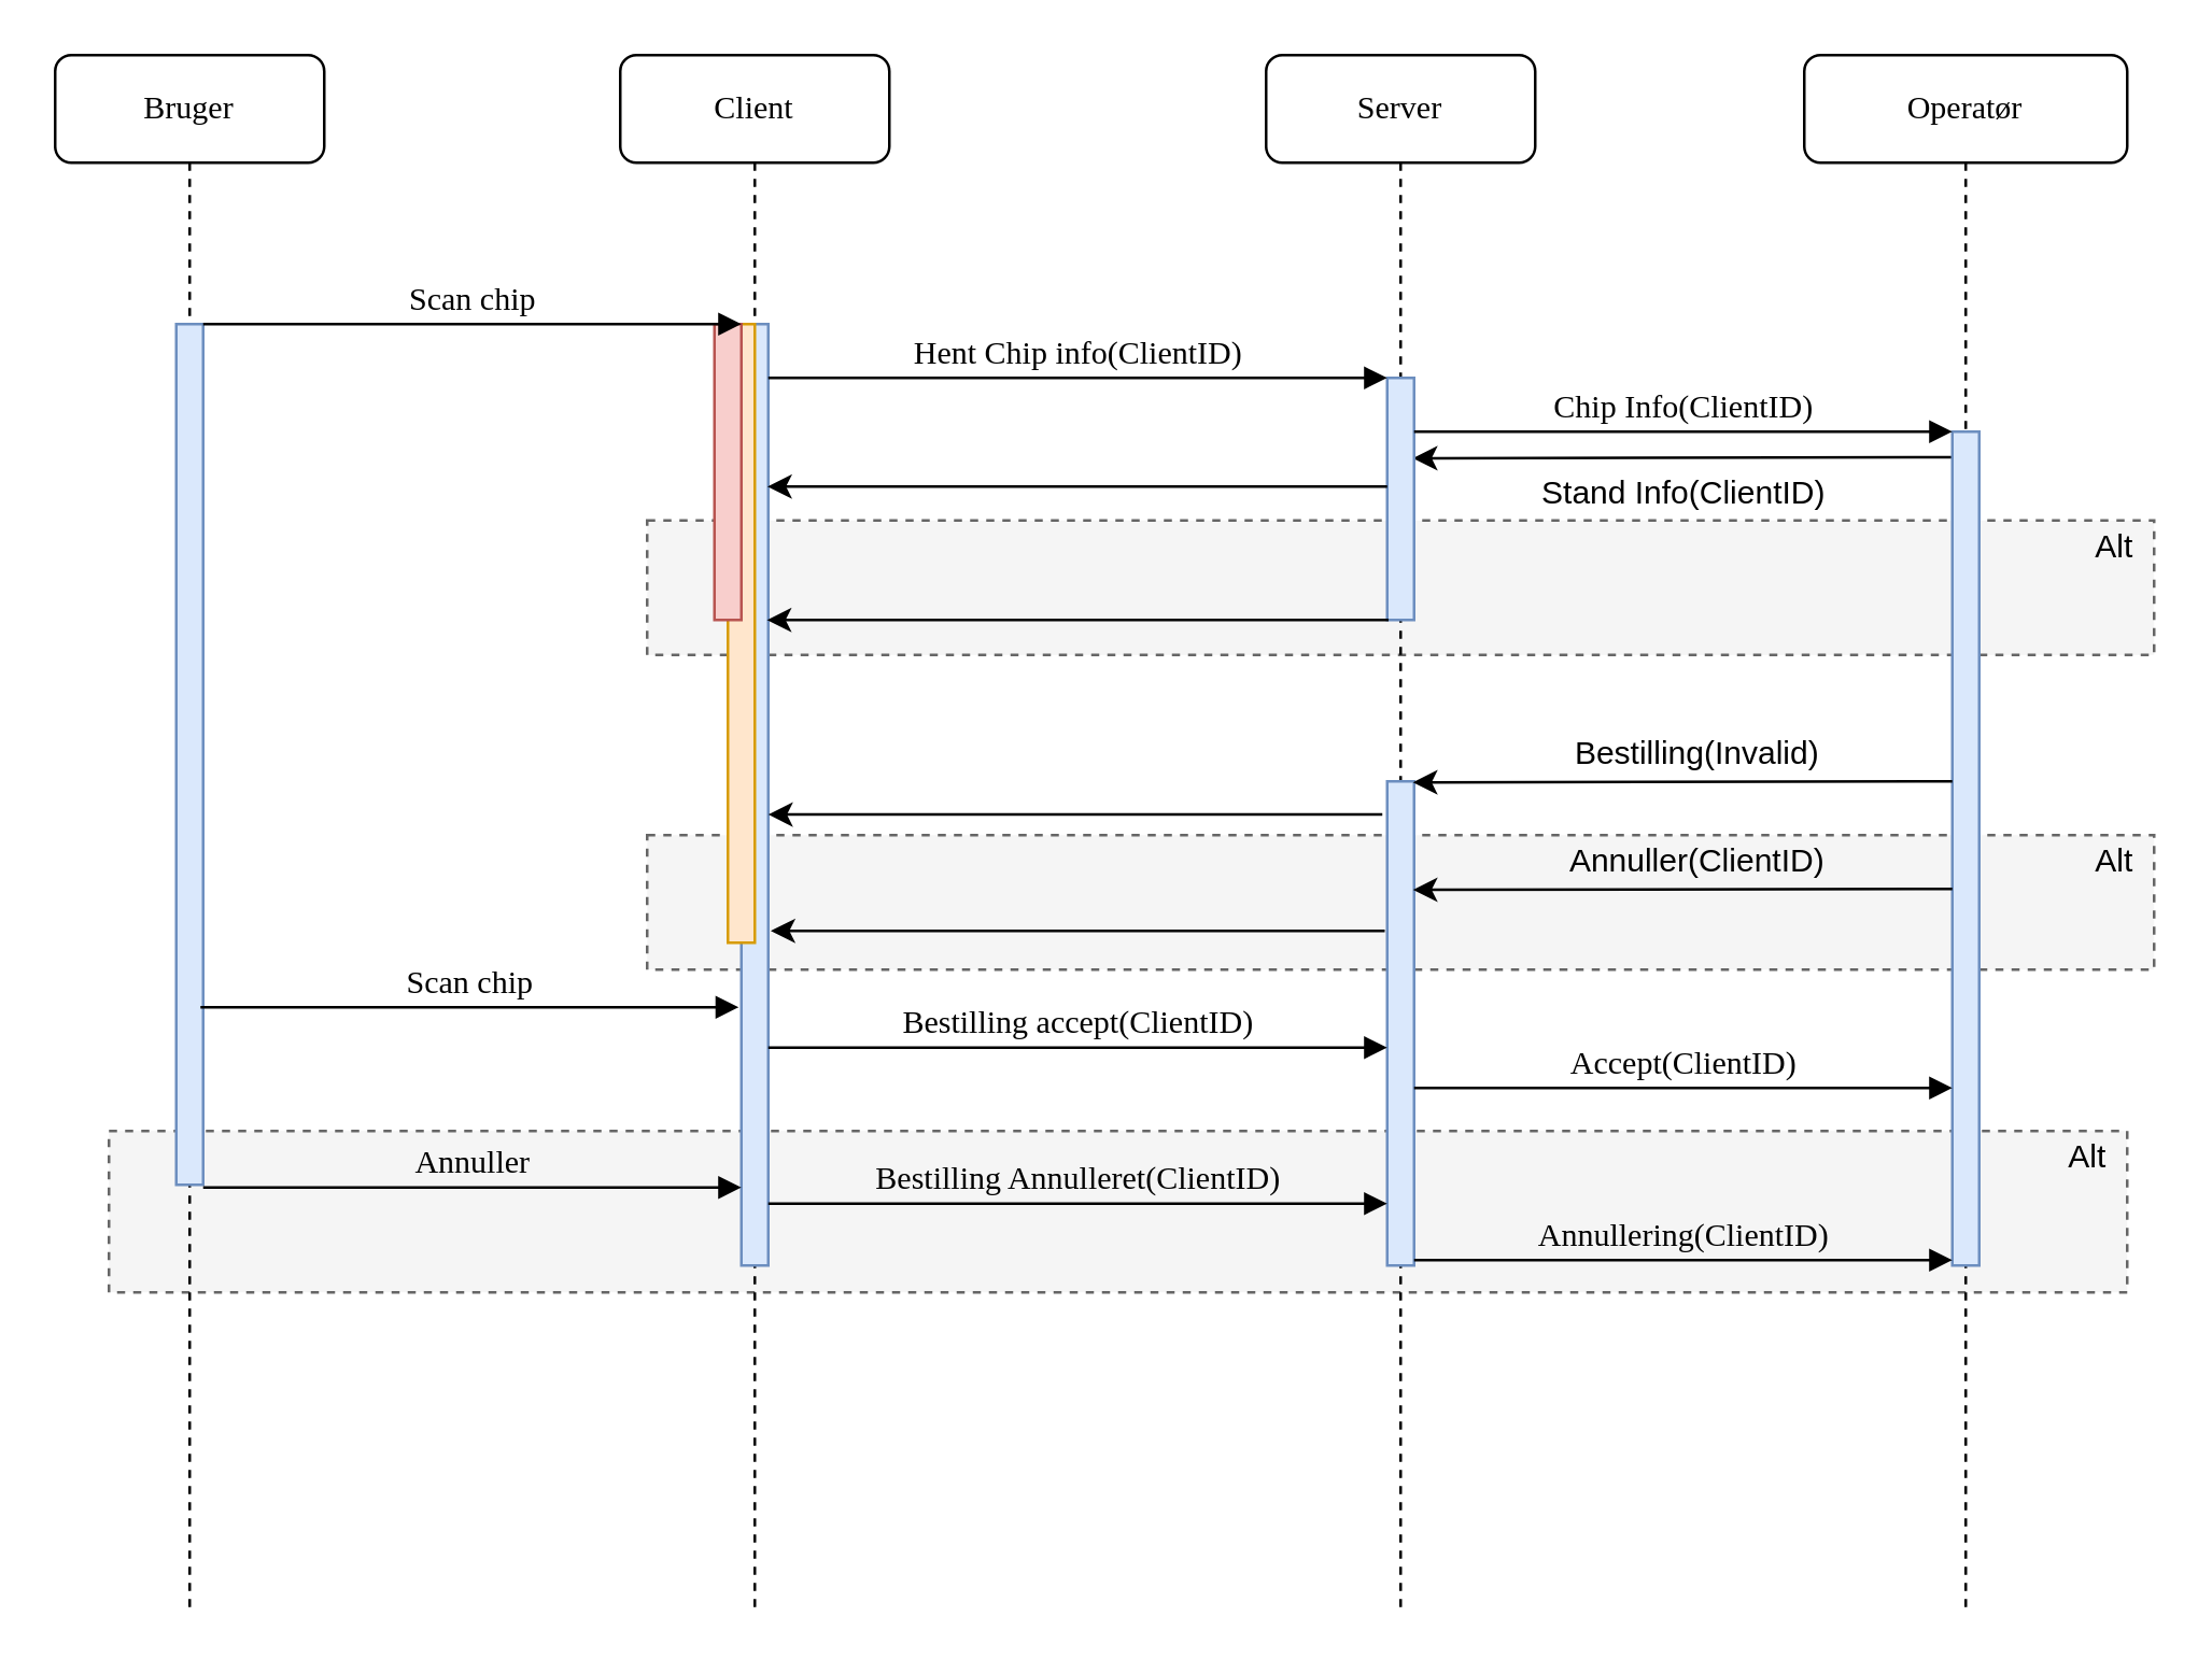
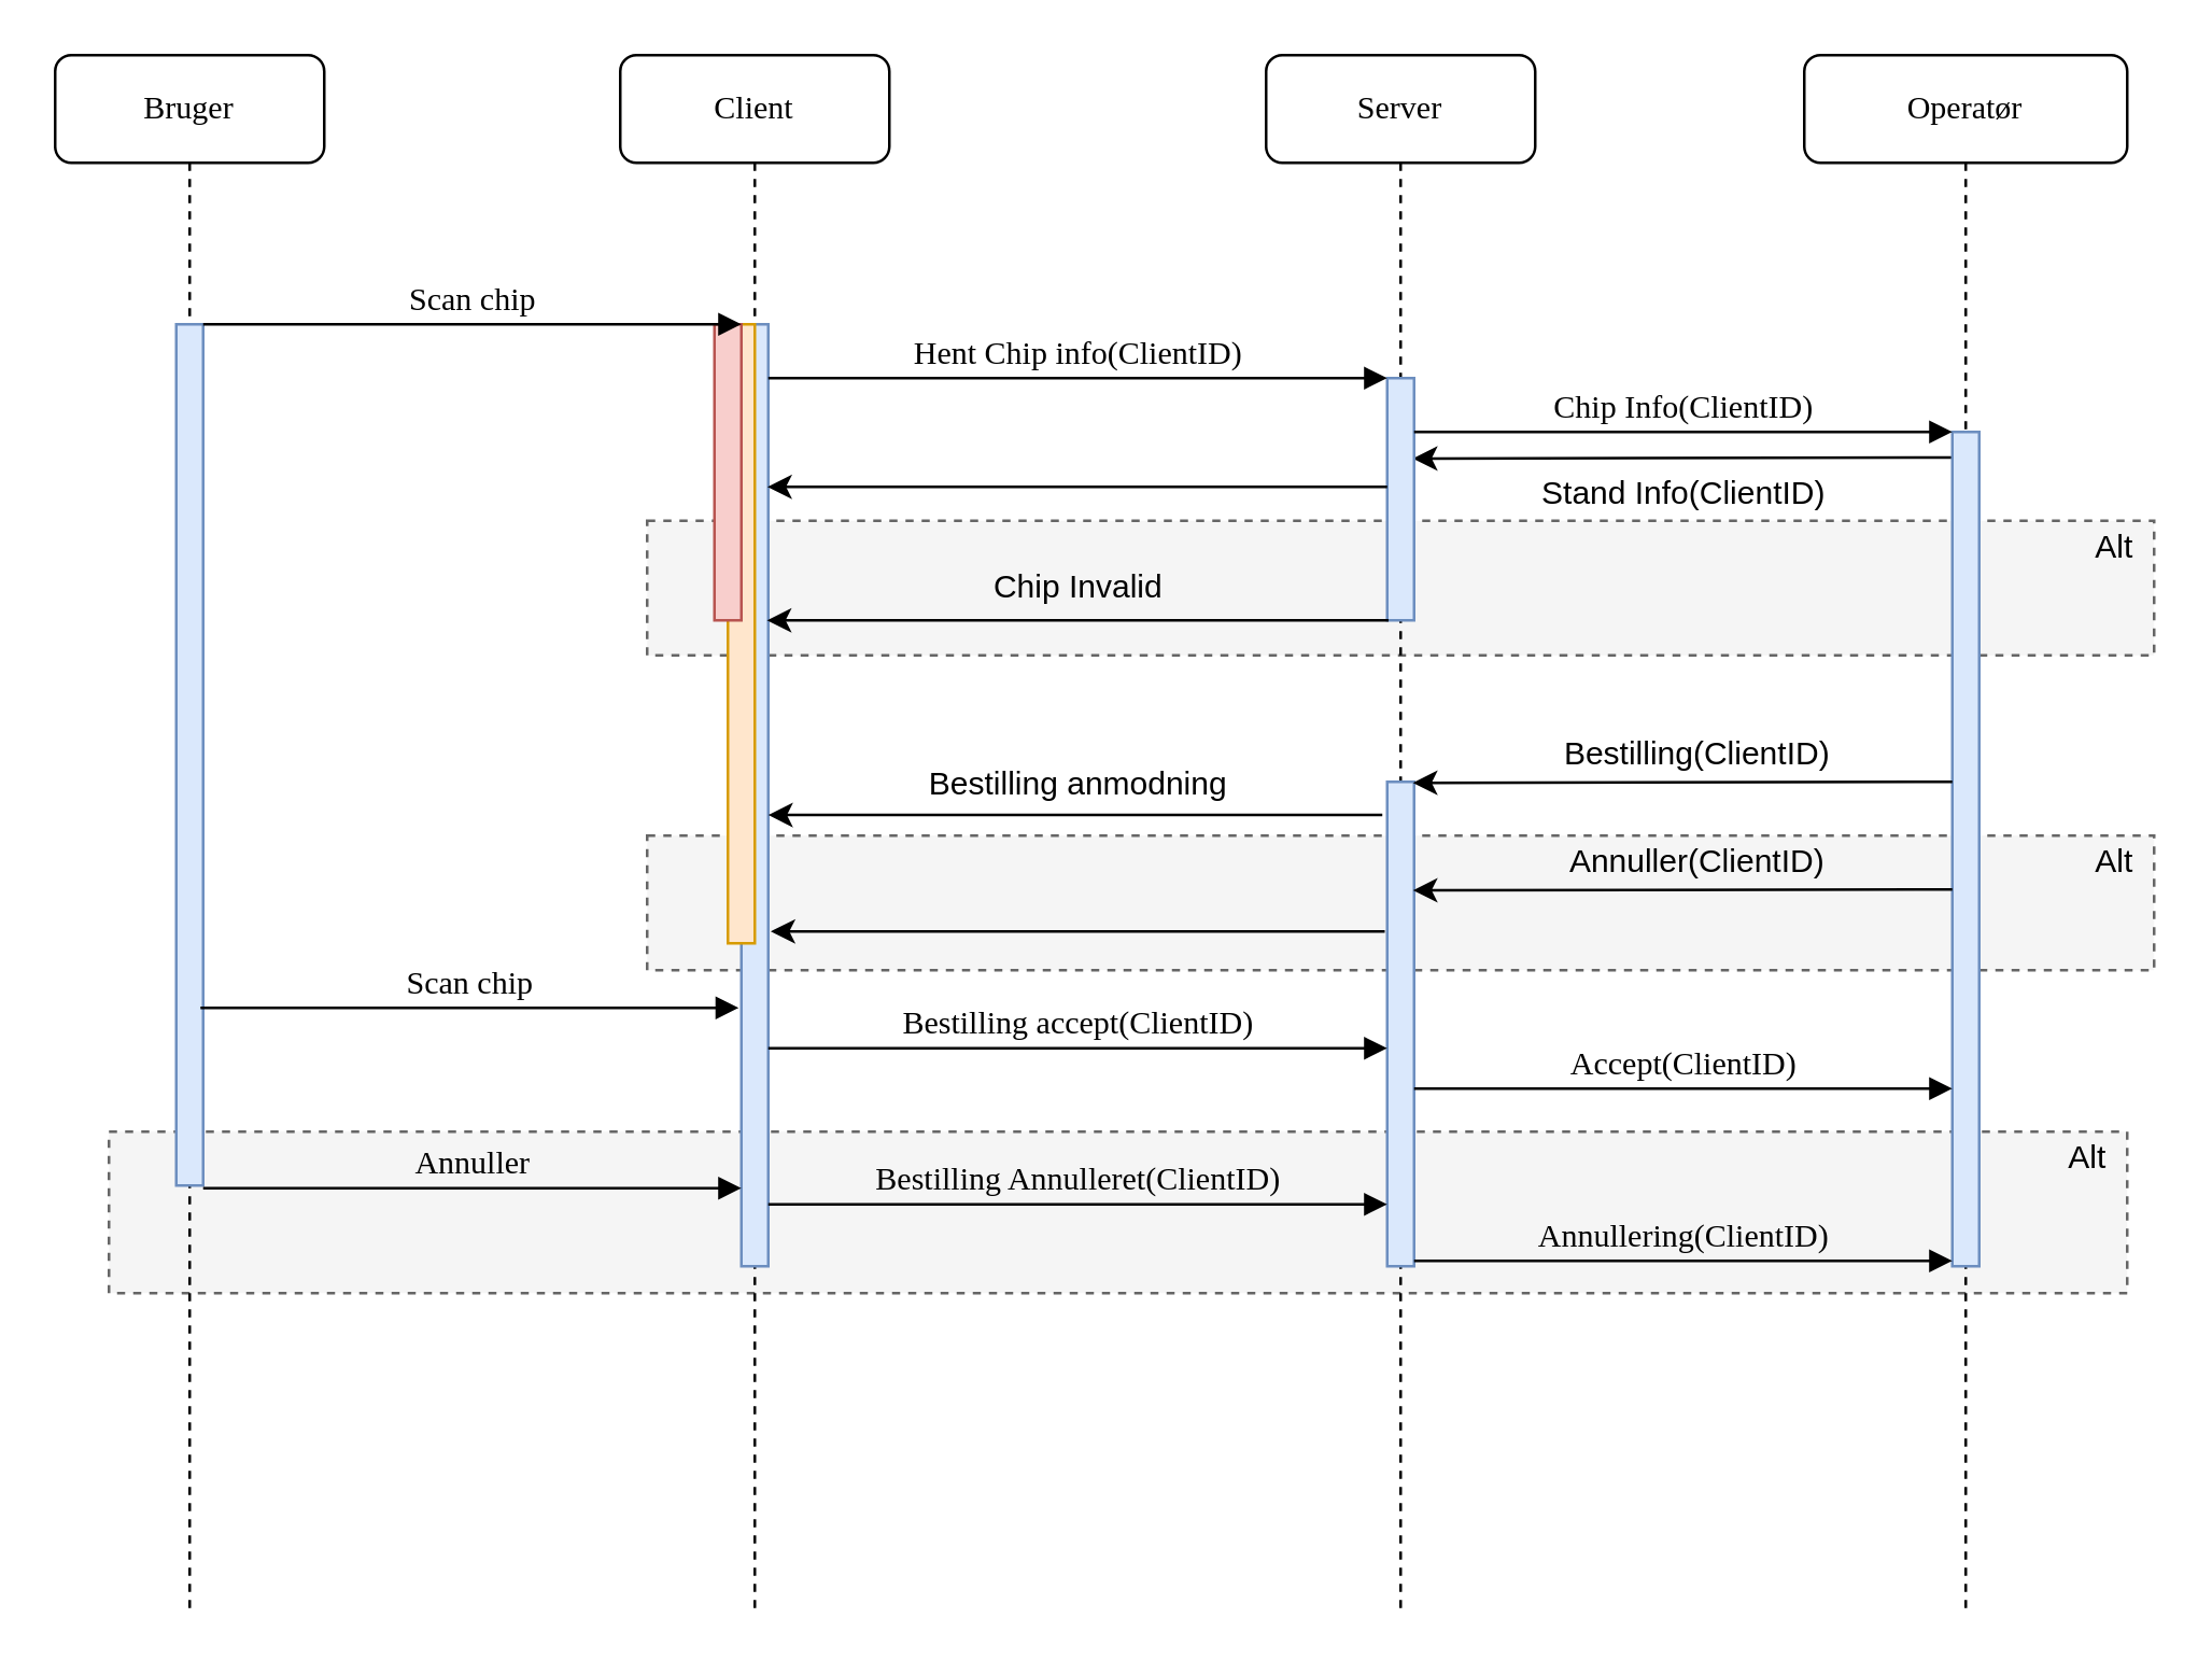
  <mxCell id="0" />
  <mxCell id="1" parent="0" />
  <mxCell id="2" value="" style="rounded=0;whiteSpace=wrap;html=1;dashed=1;fillColor=#f5f5f5;strokeColor=#666666;fontColor=#333333;" parent="1" vertex="1"><mxGeometry x="40" y="420" width="750" height="60" as="geometry" /></mxCell>
  <mxCell id="3" value="" style="rounded=0;whiteSpace=wrap;html=1;dashed=1;fillColor=#f5f5f5;strokeColor=#666666;fontColor=#333333;" parent="1" vertex="1"><mxGeometry x="240" y="310" width="560" height="50" as="geometry" /></mxCell>
  <mxCell id="4" value="Operatør" style="shape=umlLifeline;perimeter=lifelinePerimeter;whiteSpace=wrap;html=1;container=1;collapsible=0;recursiveResize=0;outlineConnect=0;rounded=1;shadow=0;comic=0;labelBackgroundColor=none;strokeWidth=1;fontFamily=Verdana;fontSize=12;align=center;" parent="1" vertex="1"><mxGeometry x="670" y="20" width="120" height="580" as="geometry" /></mxCell>
  <mxCell id="5" value="Alt" style="text;html=1;align=center;verticalAlign=middle;resizable=0;points=[];autosize=1;strokeColor=none;fillColor=none;" parent="4" vertex="1"><mxGeometry x="90" y="400" width="30" height="20" as="geometry" /></mxCell>
  <mxCell id="6" value="" style="endArrow=classic;html=1;rounded=0;entryX=0.958;entryY=0.002;entryDx=0;entryDy=0;entryPerimeter=0;" edge="1" parent="4"><mxGeometry width="50" height="50" relative="1" as="geometry"><mxPoint x="55" y="149.5" as="sourcePoint" /><mxPoint x="-145.42" y="149.86" as="targetPoint" /></mxGeometry></mxCell>
  <mxCell id="7" value="" style="rounded=0;whiteSpace=wrap;html=1;dashed=1;fillColor=#f5f5f5;strokeColor=#666666;fontColor=#333333;" parent="1" vertex="1"><mxGeometry x="240" y="193" width="560" height="50" as="geometry" /></mxCell>
  <mxCell id="8" value="Client" style="shape=umlLifeline;perimeter=lifelinePerimeter;whiteSpace=wrap;html=1;container=1;collapsible=0;recursiveResize=0;outlineConnect=0;rounded=1;shadow=0;comic=0;labelBackgroundColor=none;strokeWidth=1;fontFamily=Verdana;fontSize=12;align=center;" parent="1" vertex="1"><mxGeometry x="230" y="20" width="100" height="580" as="geometry" /></mxCell>
  <mxCell id="9" value="" style="html=1;points=[];perimeter=orthogonalPerimeter;rounded=0;shadow=0;comic=0;labelBackgroundColor=none;strokeWidth=1;fontFamily=Verdana;fontSize=12;align=center;fillColor=#dae8fc;strokeColor=#6c8ebf;" parent="8" vertex="1"><mxGeometry x="45" y="100" width="10" height="350" as="geometry" /></mxCell>
  <mxCell id="10" value="" style="html=1;points=[];perimeter=orthogonalPerimeter;rounded=0;shadow=0;comic=0;labelBackgroundColor=none;strokeWidth=1;fontFamily=Verdana;fontSize=12;align=center;fillColor=#ffe6cc;strokeColor=#d79b00;" parent="8" vertex="1"><mxGeometry x="40" y="100" width="10" height="230" as="geometry" /></mxCell>
  <mxCell id="11" value="" style="html=1;points=[];perimeter=orthogonalPerimeter;rounded=0;shadow=0;comic=0;labelBackgroundColor=none;strokeWidth=1;fontFamily=Verdana;fontSize=12;align=center;fillColor=#f8cecc;strokeColor=#b85450;" parent="8" vertex="1"><mxGeometry x="35" y="100" width="10" height="110" as="geometry" /></mxCell>
  <mxCell id="12" value="Server" style="shape=umlLifeline;perimeter=lifelinePerimeter;whiteSpace=wrap;html=1;container=1;collapsible=0;recursiveResize=0;outlineConnect=0;rounded=1;shadow=0;comic=0;labelBackgroundColor=none;strokeWidth=1;fontFamily=Verdana;fontSize=12;align=center;" parent="1" vertex="1"><mxGeometry x="470" y="20" width="100" height="580" as="geometry" /></mxCell>
  <mxCell id="13" value="" style="html=1;points=[];perimeter=orthogonalPerimeter;rounded=0;shadow=0;comic=0;labelBackgroundColor=none;strokeWidth=1;fontFamily=Verdana;fontSize=12;align=center;fillColor=#dae8fc;strokeColor=#6c8ebf;" parent="12" vertex="1"><mxGeometry x="45" y="120" width="10" height="90" as="geometry" /></mxCell>
  <mxCell id="14" value="" style="html=1;points=[];perimeter=orthogonalPerimeter;rounded=0;shadow=0;comic=0;labelBackgroundColor=none;strokeWidth=1;fontFamily=Verdana;fontSize=12;align=center;fillColor=#dae8fc;strokeColor=#6c8ebf;" parent="12" vertex="1"><mxGeometry x="45" y="270" width="10" height="180" as="geometry" /></mxCell>
  <mxCell id="15" value="" style="html=1;points=[];perimeter=orthogonalPerimeter;rounded=0;shadow=0;comic=0;labelBackgroundColor=none;strokeWidth=1;fontFamily=Verdana;fontSize=12;align=center;fillColor=#dae8fc;strokeColor=#6c8ebf;" parent="1" vertex="1"><mxGeometry x="725" y="160" width="10" height="310" as="geometry" /></mxCell>
  <mxCell id="16" value="Bruger" style="shape=umlLifeline;perimeter=lifelinePerimeter;whiteSpace=wrap;html=1;container=1;collapsible=0;recursiveResize=0;outlineConnect=0;rounded=1;shadow=0;comic=0;labelBackgroundColor=none;strokeWidth=1;fontFamily=Verdana;fontSize=12;align=center;" parent="1" vertex="1"><mxGeometry x="20" y="20" width="100" height="580" as="geometry" /></mxCell>
  <mxCell id="17" value="" style="html=1;points=[];perimeter=orthogonalPerimeter;rounded=0;shadow=0;comic=0;labelBackgroundColor=none;strokeWidth=1;fontFamily=Verdana;fontSize=12;align=center;fillColor=#dae8fc;strokeColor=#6c8ebf;" parent="16" vertex="1"><mxGeometry x="45" y="100" width="10" height="320" as="geometry" /></mxCell>
  <mxCell id="18" value="Chip Info(ClientID)" style="html=1;verticalAlign=bottom;endArrow=block;labelBackgroundColor=none;fontFamily=Verdana;fontSize=12;edgeStyle=elbowEdgeStyle;elbow=vertical;" parent="1" source="13" target="15" edge="1"><mxGeometry relative="1" as="geometry"><mxPoint x="580" y="160" as="sourcePoint" /><Array as="points"><mxPoint x="530" y="160" /></Array></mxGeometry></mxCell>
  <mxCell id="19" value="Scan chip" style="html=1;verticalAlign=bottom;endArrow=block;entryX=0;entryY=0;labelBackgroundColor=none;fontFamily=Verdana;fontSize=12;edgeStyle=elbowEdgeStyle;elbow=vertical;" parent="1" source="17" target="9" edge="1"><mxGeometry relative="1" as="geometry"><mxPoint x="140" y="130" as="sourcePoint" /></mxGeometry></mxCell>
  <mxCell id="20" value="Hent Chip info(ClientID)" style="html=1;verticalAlign=bottom;endArrow=block;entryX=0;entryY=0;labelBackgroundColor=none;fontFamily=Verdana;fontSize=12;edgeStyle=elbowEdgeStyle;elbow=vertical;" parent="1" source="9" target="13" edge="1"><mxGeometry relative="1" as="geometry"><mxPoint x="360" y="140" as="sourcePoint" /></mxGeometry></mxCell>
  <mxCell id="21" value="" style="endArrow=classic;html=1;rounded=0;entryX=0.967;entryY=0.14;entryDx=0;entryDy=0;entryPerimeter=0;" parent="1" edge="1"><mxGeometry width="50" height="50" relative="1" as="geometry"><mxPoint x="515" y="180.4" as="sourcePoint" /><mxPoint x="284.67" y="180.4" as="targetPoint" /></mxGeometry></mxCell>
  <mxCell id="22" value="" style="endArrow=classic;html=1;rounded=0;entryX=0.9;entryY=0.265;entryDx=0;entryDy=0;entryPerimeter=0;" parent="1" edge="1"><mxGeometry width="50" height="50" relative="1" as="geometry"><mxPoint x="515.5" y="230" as="sourcePoint" /><mxPoint x="284.5" y="230" as="targetPoint" /></mxGeometry></mxCell>
+ <mxCell id="23" value="Chip Invalid" style="text;html=1;align=center;verticalAlign=middle;resizable=0;points=[];autosize=1;strokeColor=none;fillColor=none;" parent="1" vertex="1"><mxGeometry x="360" y="208" width="80" height="20" as="geometry" /></mxCell>
  <mxCell id="24" value="" style="endArrow=classic;html=1;rounded=0;entryX=0.958;entryY=0.002;entryDx=0;entryDy=0;entryPerimeter=0;" parent="1" target="14" edge="1"><mxGeometry width="50" height="50" relative="1" as="geometry"><mxPoint x="725" y="290" as="sourcePoint" /><mxPoint x="530" y="290" as="targetPoint" /></mxGeometry></mxCell>
- <mxCell id="25" value="Bestilling(Invalid)" style="text;html=1;align=center;verticalAlign=middle;resizable=0;points=[];autosize=1;strokeColor=none;fillColor=none;" parent="1" vertex="1"><mxGeometry x="575" y="270" width="110" height="20" as="geometry" /></mxCell>
+ <mxCell id="25" value="Bestilling(ClientID)" style="text;html=1;align=center;verticalAlign=middle;resizable=0;points=[];autosize=1;strokeColor=none;fillColor=none;" parent="1" vertex="1"><mxGeometry x="575" y="270" width="110" height="20" as="geometry" /></mxCell>
  <mxCell id="26" value="" style="endArrow=classic;html=1;rounded=0;exitX=-0.181;exitY=0.163;exitDx=0;exitDy=0;exitPerimeter=0;" parent="1" edge="1"><mxGeometry width="50" height="50" relative="1" as="geometry"><mxPoint x="513.19" y="302.34" as="sourcePoint" /><mxPoint x="285" y="302.34" as="targetPoint" /></mxGeometry></mxCell>
+ <mxCell id="27" value="Bestilling anmodning" style="text;html=1;align=center;verticalAlign=middle;resizable=0;points=[];autosize=1;strokeColor=none;fillColor=none;" parent="1" vertex="1"><mxGeometry x="335" y="281" width="130" height="20" as="geometry" /></mxCell>
  <mxCell id="28" value="Scan chip" style="html=1;verticalAlign=bottom;endArrow=block;entryX=0;entryY=0;labelBackgroundColor=none;fontFamily=Verdana;fontSize=12;edgeStyle=elbowEdgeStyle;elbow=vertical;" parent="1" edge="1"><mxGeometry relative="1" as="geometry"><mxPoint x="74" y="374" as="sourcePoint" /><mxPoint x="274" y="374" as="targetPoint" /></mxGeometry></mxCell>
  <mxCell id="29" value="Bestilling accept(ClientID)" style="html=1;verticalAlign=bottom;endArrow=block;entryX=0;entryY=0;labelBackgroundColor=none;fontFamily=Verdana;fontSize=12;edgeStyle=elbowEdgeStyle;elbow=vertical;" parent="1" edge="1"><mxGeometry relative="1" as="geometry"><mxPoint x="285" y="389" as="sourcePoint" /><mxPoint x="515" y="389" as="targetPoint" /></mxGeometry></mxCell>
  <mxCell id="30" value="Bestilling Annulleret(ClientID)" style="html=1;verticalAlign=bottom;endArrow=block;entryX=0;entryY=0;labelBackgroundColor=none;fontFamily=Verdana;fontSize=12;edgeStyle=elbowEdgeStyle;elbow=vertical;" parent="1" edge="1"><mxGeometry relative="1" as="geometry"><mxPoint x="285" y="447" as="sourcePoint" /><mxPoint x="515" y="447" as="targetPoint" /><mxPoint as="offset" /></mxGeometry></mxCell>
  <mxCell id="31" value="Annullering(ClientID)" style="html=1;verticalAlign=bottom;endArrow=block;labelBackgroundColor=none;fontFamily=Verdana;fontSize=12;edgeStyle=elbowEdgeStyle;elbow=vertical;" parent="1" edge="1"><mxGeometry relative="1" as="geometry"><mxPoint x="525" y="468" as="sourcePoint" /><Array as="points"><mxPoint x="530" y="468" /></Array><mxPoint x="725" y="468" as="targetPoint" /></mxGeometry></mxCell>
  <mxCell id="32" value="Accept(ClientID)" style="html=1;verticalAlign=bottom;endArrow=block;labelBackgroundColor=none;fontFamily=Verdana;fontSize=12;edgeStyle=elbowEdgeStyle;elbow=vertical;" parent="1" edge="1"><mxGeometry relative="1" as="geometry"><mxPoint x="525" y="404" as="sourcePoint" /><Array as="points"><mxPoint x="530" y="404" /></Array><mxPoint x="725" y="404" as="targetPoint" /></mxGeometry></mxCell>
  <mxCell id="33" value="Annuller" style="html=1;verticalAlign=bottom;endArrow=block;entryX=0;entryY=0;labelBackgroundColor=none;fontFamily=Verdana;fontSize=12;edgeStyle=elbowEdgeStyle;elbow=vertical;" parent="1" edge="1"><mxGeometry relative="1" as="geometry"><mxPoint x="75" y="441" as="sourcePoint" /><mxPoint x="275" y="441" as="targetPoint" /></mxGeometry></mxCell>
  <mxCell id="34" value="" style="endArrow=classic;html=1;rounded=0;entryX=0.958;entryY=0.002;entryDx=0;entryDy=0;entryPerimeter=0;" parent="1" edge="1"><mxGeometry width="50" height="50" relative="1" as="geometry"><mxPoint x="725" y="330" as="sourcePoint" /><mxPoint x="524.58" y="330.3" as="targetPoint" /></mxGeometry></mxCell>
  <mxCell id="35" value="Annuller(ClientID)" style="text;html=1;align=center;verticalAlign=middle;resizable=0;points=[];autosize=1;strokeColor=none;fillColor=none;" parent="1" vertex="1"><mxGeometry x="575" y="310" width="110" height="20" as="geometry" /></mxCell>
  <mxCell id="36" value="" style="endArrow=classic;html=1;rounded=0;exitX=-0.181;exitY=0.163;exitDx=0;exitDy=0;exitPerimeter=0;" parent="1" edge="1"><mxGeometry width="50" height="50" relative="1" as="geometry"><mxPoint x="514.1" y="345.58" as="sourcePoint" /><mxPoint x="285.91" y="345.58" as="targetPoint" /></mxGeometry></mxCell>
  <mxCell id="37" value="Alt" style="text;html=1;align=center;verticalAlign=middle;resizable=0;points=[];autosize=1;strokeColor=none;fillColor=none;" parent="1" vertex="1"><mxGeometry x="770" y="193" width="30" height="20" as="geometry" /></mxCell>
  <mxCell id="38" value="Alt" style="text;html=1;align=center;verticalAlign=middle;resizable=0;points=[];autosize=1;strokeColor=none;fillColor=none;" parent="1" vertex="1"><mxGeometry x="770" y="310" width="30" height="20" as="geometry" /></mxCell>
  <mxCell id="39" value="Stand Info(ClientID)" style="text;html=1;align=center;verticalAlign=middle;resizable=0;points=[];autosize=1;strokeColor=none;fillColor=none;" vertex="1" parent="1"><mxGeometry x="565" y="173" width="120" height="20" as="geometry" /></mxCell>
